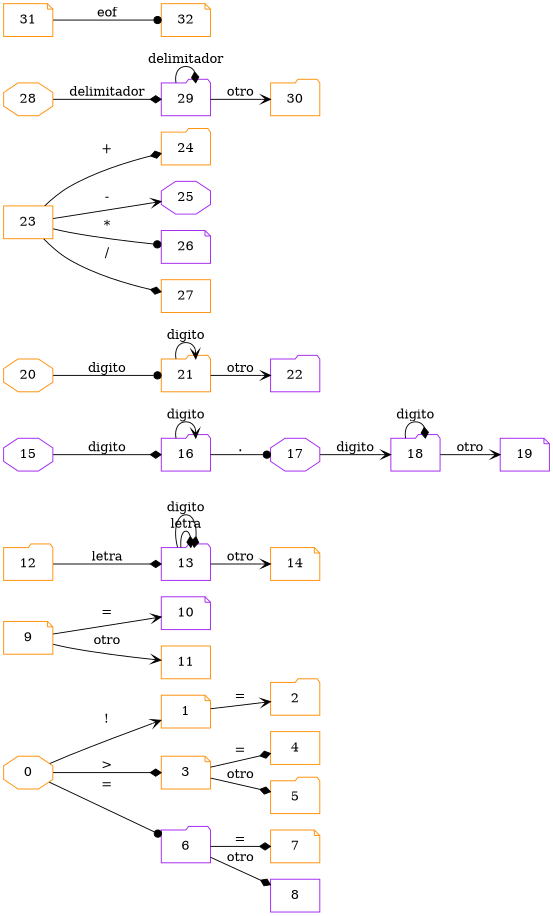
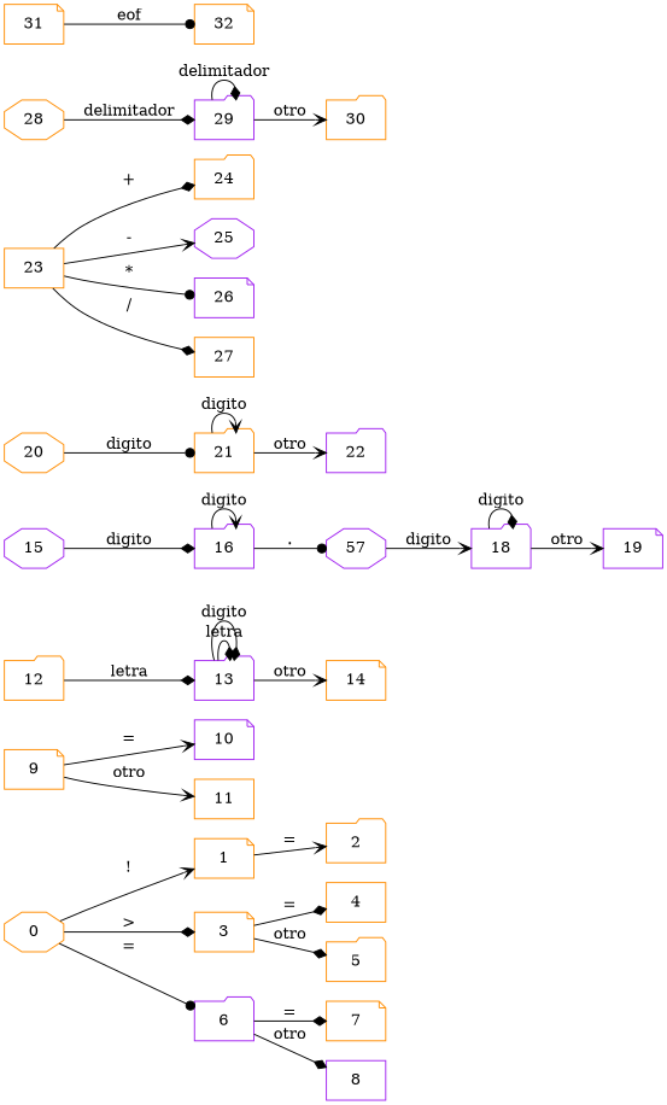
  digraph {
    rankdir=LR
    node [color=darkorange shape=folder]
    edge [arrowhead=diamond]
    2
    4 [shape=box]
    5
    7 [shape=note]
    8 [color=purple shape=box]
    10 [color=purple shape=note]
    11 [shape=box]
    0 [shape=octagon]
    1 [shape=note]
    3 [shape=note]
    6 [color=purple]
    9 [shape=note]
    14 [shape=note]
    12
    13 [color=purple]
    19 [color=purple shape=note]
    15 [color=purple shape=octagon]
    16 [color=purple]
-   17 [color=purple shape=octagon]
+   17 [color=purple shape=octagon label=57]
    18 [color=purple]
    22 [color=purple]
    20 [shape=octagon]
    21
    24
    25 [color=purple shape=octagon]
    26 [color=purple shape=note]
    27 [shape=box]
    23 [shape=box]
    30
    28 [shape=octagon]
    29 [color=purple]
    32 [shape=note]
    31 [shape=note]
    subgraph sub_1 {
      2
      4
      5
      7
      8
      10
      11
      0
      1
      3
      6
      9
    }
    subgraph sub_2 {
      14
      12
      13
    }
    subgraph sub_3 {
      19
      15
      16
      17
      18
    }
    subgraph sub_4 {
      22
      20
      21
    }
    subgraph sub_5 {
      24
      25
      26
      27
      23
    }
    subgraph sub_6 {
      30
      28
      29
    }
    subgraph sub_7 {
      32
      31
    }
    0 -> 1 [arrowhead=vee label="!"]
    0 -> 3 [label=">"]
    0 -> 6 [arrowhead=dot label="="]
    1 -> 2 [arrowhead=vee label="="]
    3 -> 4 [label="="]
    3 -> 5 [label=otro]
    6 -> 7 [label="="]
    6 -> 8 [label=otro]
    9 -> 10 [arrowhead=vee label="="]
    9 -> 11 [arrowhead=vee label=otro]
    12 -> 13 [label=letra]
    13 -> 14 [arrowhead=vee label=otro]
    13 -> 13 [label=letra]
    13 -> 13 [label=digito]
    15 -> 16 [label=digito]
    16 -> 16 [arrowhead=vee label=digito]
    16 -> 17 [arrowhead=dot label="."]
    17 -> 18 [arrowhead=vee label=digito]
    18 -> 19 [arrowhead=vee label=otro]
    18 -> 18 [label=digito]
    20 -> 21 [arrowhead=dot label=digito]
    21 -> 22 [arrowhead=vee label=otro]
    21 -> 21 [arrowhead=vee label=digito]
    23 -> 24 [label="+"]
    23 -> 25 [arrowhead=vee label="-"]
    23 -> 26 [arrowhead=dot label="*"]
    23 -> 27 [label="/"]
    28 -> 29 [label=delimitador]
    29 -> 30 [arrowhead=vee label=otro]
    29 -> 29 [label=delimitador]
    31 -> 32 [arrowhead=dot label=eof]
  }
